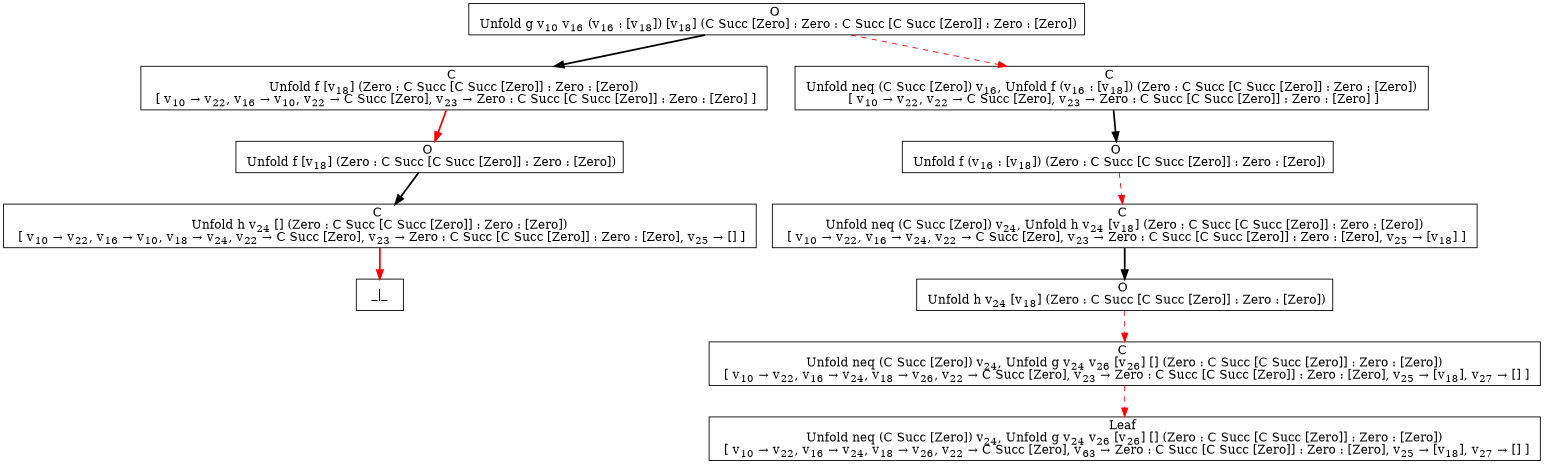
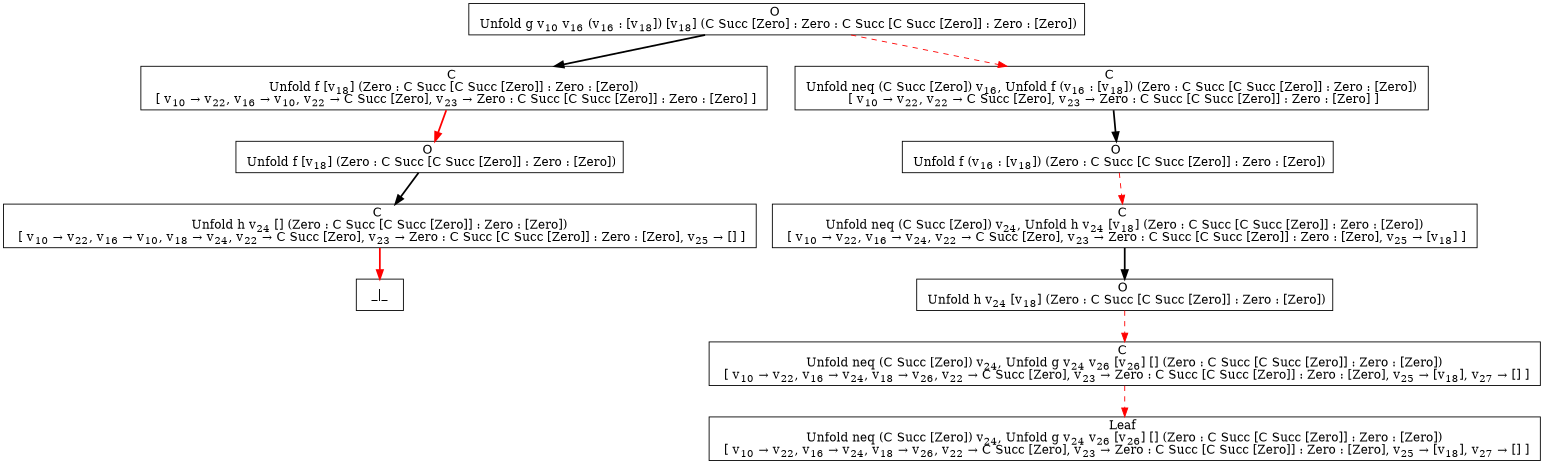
  digraph {
    rankdir=TB
    node [fillcolor=white shape=box style=filled]
    edge [color=red style=bold]
    n1 [label=<O <BR/> Unfold g v<SUB>10</SUB> v<SUB>16</SUB> (v<SUB>16</SUB> : [v<SUB>18</SUB>]) [v<SUB>18</SUB>] (C Succ [Zero] : Zero : C Succ [C Succ [Zero]] : Zero : [Zero])>]
    n2 [label=<C <BR/> Unfold f [v<SUB>18</SUB>] (Zero : C Succ [C Succ [Zero]] : Zero : [Zero]) <BR/>  [ v<SUB>10</SUB> &rarr; v<SUB>22</SUB>, v<SUB>16</SUB> &rarr; v<SUB>10</SUB>, v<SUB>22</SUB> &rarr; C Succ [Zero], v<SUB>23</SUB> &rarr; Zero : C Succ [C Succ [Zero]] : Zero : [Zero] ] >]
    n3 [label=<C <BR/> Unfold neq (C Succ [Zero]) v<SUB>16</SUB>, Unfold f (v<SUB>16</SUB> : [v<SUB>18</SUB>]) (Zero : C Succ [C Succ [Zero]] : Zero : [Zero]) <BR/>  [ v<SUB>10</SUB> &rarr; v<SUB>22</SUB>, v<SUB>22</SUB> &rarr; C Succ [Zero], v<SUB>23</SUB> &rarr; Zero : C Succ [C Succ [Zero]] : Zero : [Zero] ] >]
    n4 [label=<O <BR/> Unfold f [v<SUB>18</SUB>] (Zero : C Succ [C Succ [Zero]] : Zero : [Zero])>]
    n5 [label=<O <BR/> Unfold f (v<SUB>16</SUB> : [v<SUB>18</SUB>]) (Zero : C Succ [C Succ [Zero]] : Zero : [Zero])>]
    n6 [label=<C <BR/> Unfold h v<SUB>24</SUB> [] (Zero : C Succ [C Succ [Zero]] : Zero : [Zero]) <BR/>  [ v<SUB>10</SUB> &rarr; v<SUB>22</SUB>, v<SUB>16</SUB> &rarr; v<SUB>10</SUB>, v<SUB>18</SUB> &rarr; v<SUB>24</SUB>, v<SUB>22</SUB> &rarr; C Succ [Zero], v<SUB>23</SUB> &rarr; Zero : C Succ [C Succ [Zero]] : Zero : [Zero], v<SUB>25</SUB> &rarr; [] ] >]
    n7 [label=<_|_>]
    n8 [label=<C <BR/> Unfold neq (C Succ [Zero]) v<SUB>24</SUB>, Unfold h v<SUB>24</SUB> [v<SUB>18</SUB>] (Zero : C Succ [C Succ [Zero]] : Zero : [Zero]) <BR/>  [ v<SUB>10</SUB> &rarr; v<SUB>22</SUB>, v<SUB>16</SUB> &rarr; v<SUB>24</SUB>, v<SUB>22</SUB> &rarr; C Succ [Zero], v<SUB>23</SUB> &rarr; Zero : C Succ [C Succ [Zero]] : Zero : [Zero], v<SUB>25</SUB> &rarr; [v<SUB>18</SUB>] ] >]
    n9 [label=<O <BR/> Unfold h v<SUB>24</SUB> [v<SUB>18</SUB>] (Zero : C Succ [C Succ [Zero]] : Zero : [Zero])>]
    n10 [label=<C <BR/> Unfold neq (C Succ [Zero]) v<SUB>24</SUB>, Unfold g v<SUB>24</SUB> v<SUB>26</SUB> [v<SUB>26</SUB>] [] (Zero : C Succ [C Succ [Zero]] : Zero : [Zero]) <BR/>  [ v<SUB>10</SUB> &rarr; v<SUB>22</SUB>, v<SUB>16</SUB> &rarr; v<SUB>24</SUB>, v<SUB>18</SUB> &rarr; v<SUB>26</SUB>, v<SUB>22</SUB> &rarr; C Succ [Zero], v<SUB>23</SUB> &rarr; Zero : C Succ [C Succ [Zero]] : Zero : [Zero], v<SUB>25</SUB> &rarr; [v<SUB>18</SUB>], v<SUB>27</SUB> &rarr; [] ] >]
-   n11 [label=<Leaf <BR/> Unfold neq (C Succ [Zero]) v<SUB>24</SUB>, Unfold g v<SUB>24</SUB> v<SUB>26</SUB> [v<SUB>26</SUB>] [] (Zero : C Succ [C Succ [Zero]] : Zero : [Zero]) <BR/>  [ v<SUB>10</SUB> &rarr; v<SUB>22</SUB>, v<SUB>16</SUB> &rarr; v<SUB>24</SUB>, v<SUB>18</SUB> &rarr; v<SUB>26</SUB>, v<SUB>22</SUB> &rarr; C Succ [Zero], v<SUB>63</SUB> &rarr; Zero : C Succ [C Succ [Zero]] : Zero : [Zero], v<SUB>25</SUB> &rarr; [v<SUB>18</SUB>], v<SUB>27</SUB> &rarr; [] ] >]
+   n11 [label=<Leaf <BR/> Unfold neq (C Succ [Zero]) v<SUB>24</SUB>, Unfold g v<SUB>24</SUB> v<SUB>26</SUB> [v<SUB>26</SUB>] [] (Zero : C Succ [C Succ [Zero]] : Zero : [Zero]) <BR/>  [ v<SUB>10</SUB> &rarr; v<SUB>22</SUB>, v<SUB>16</SUB> &rarr; v<SUB>24</SUB>, v<SUB>18</SUB> &rarr; v<SUB>26</SUB>, v<SUB>22</SUB> &rarr; C Succ [Zero], v<SUB>23</SUB> &rarr; Zero : C Succ [C Succ [Zero]] : Zero : [Zero], v<SUB>25</SUB> &rarr; [v<SUB>18</SUB>], v<SUB>27</SUB> &rarr; [] ] >]
    n1 -> n2 [color=black]
    n1 -> n3 [style=dashed]
    n2 -> n4
    n3 -> n5 [color=black]
    n4 -> n6 [color=black]
    n5 -> n8 [style=dashed]
    n6 -> n7
    n8 -> n9 [color=black]
    n9 -> n10 [style=dashed]
    n10 -> n11 [style=dashed]
  }
